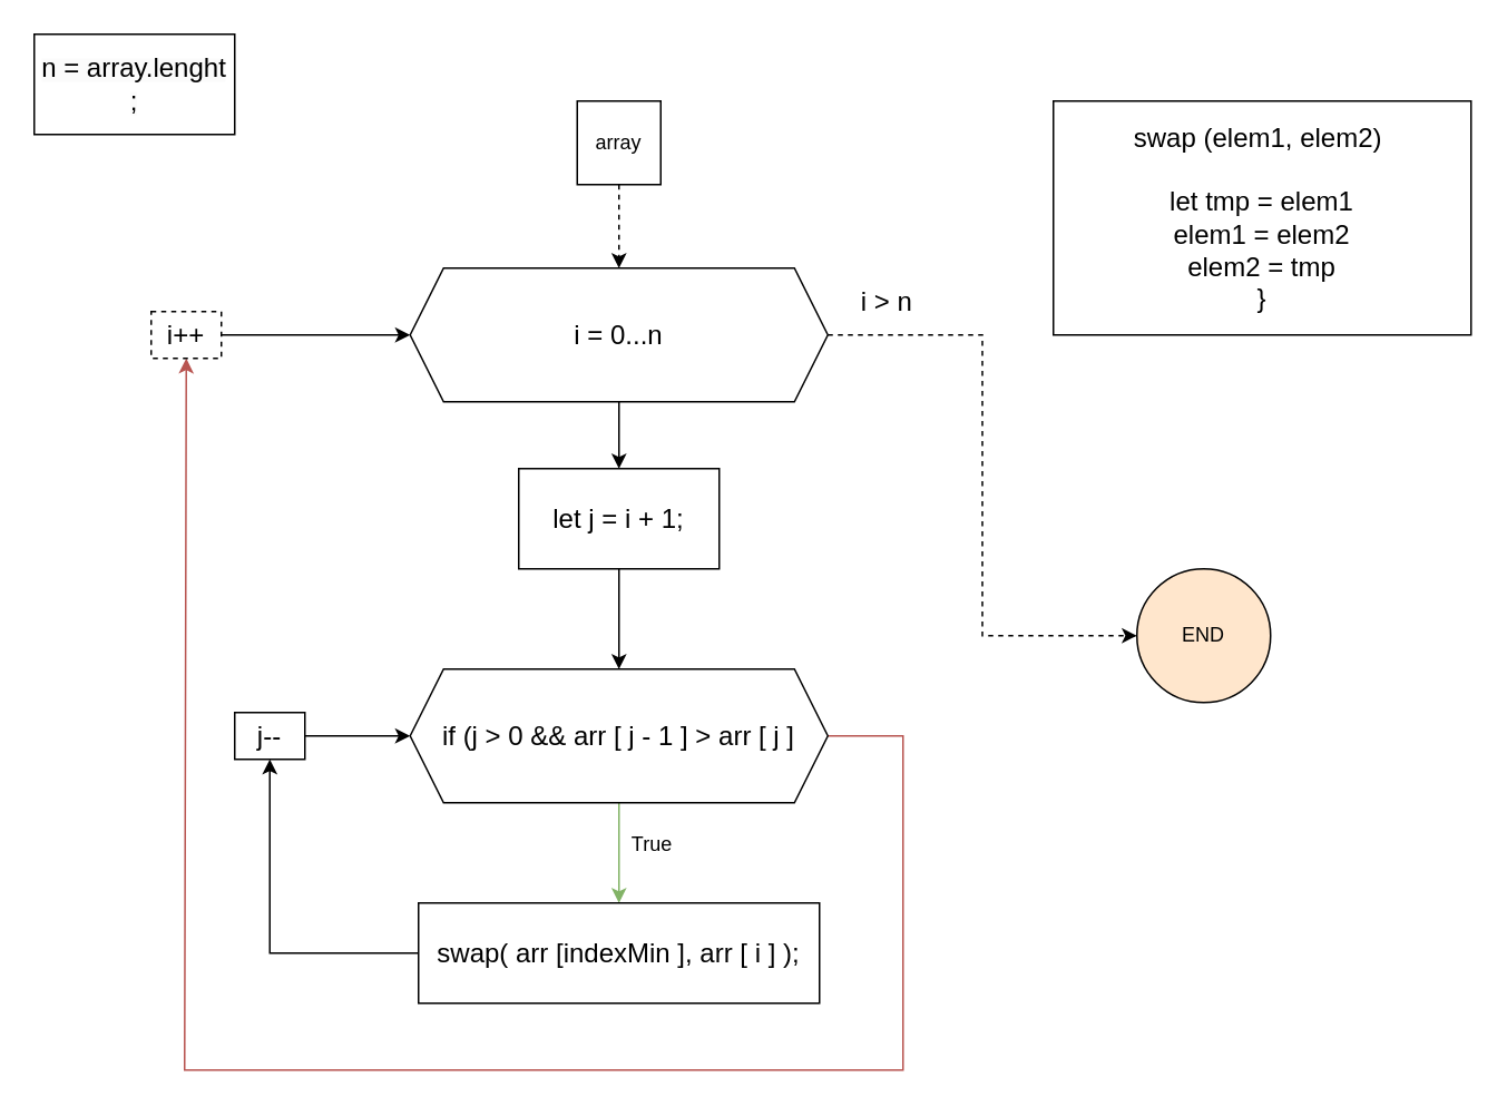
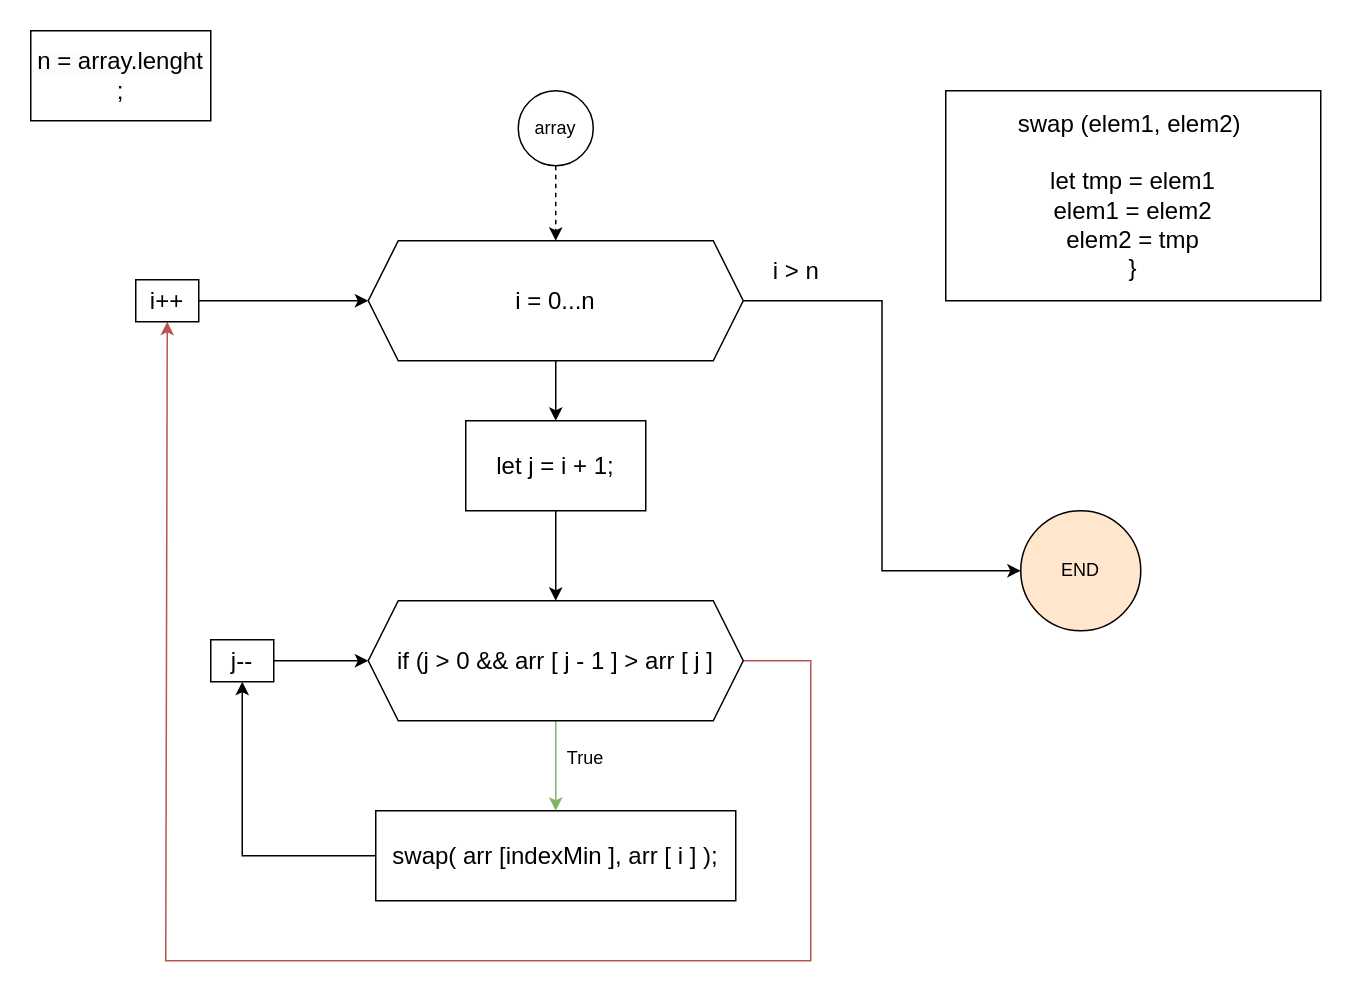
  <mxCell id="0" />
  <mxCell id="1" parent="0" />
  <mxCell id="2" value="" style="edgeStyle=orthogonalEdgeStyle;rounded=0;orthogonalLoop=1;jettySize=auto;html=1;dashed=1;" edge="1" parent="1" source="3" target="7"><mxGeometry relative="1" as="geometry" /></mxCell>
- <mxCell id="3" value="array" style="whiteSpace=wrap;html=1;aspect=fixed;strokeWidth=1;labelBackgroundColor=none;rounded=0;" vertex="1" parent="1"><mxGeometry x="345" y="60" width="50" height="50" as="geometry" /></mxCell>
+ <mxCell id="3" value="array" style="ellipse;whiteSpace=wrap;html=1;aspect=fixed;strokeWidth=1;labelBackgroundColor=none;" vertex="1" parent="1"><mxGeometry x="345" y="60" width="50" height="50" as="geometry" /></mxCell>
  <mxCell id="4" value="&lt;span style=&quot;color: rgb(0, 0, 0); font-family: Helvetica; font-style: normal; font-variant-ligatures: normal; font-variant-caps: normal; font-weight: 400; letter-spacing: normal; orphans: 2; text-align: center; text-indent: 0px; text-transform: none; widows: 2; word-spacing: 0px; -webkit-text-stroke-width: 0px; background-color: rgb(251, 251, 251); text-decoration-thickness: initial; text-decoration-style: initial; text-decoration-color: initial; float: none; display: inline !important;&quot;&gt;&lt;font style=&quot;font-size: 16px;&quot;&gt;n = array.lenght ;&lt;/font&gt;&lt;/span&gt;" style="rounded=0;whiteSpace=wrap;html=1;" vertex="1" parent="1"><mxGeometry width="120" height="60" as="geometry" x="20" y="20" /></mxCell>
  <mxCell id="5" value="" style="edgeStyle=orthogonalEdgeStyle;rounded=0;orthogonalLoop=1;jettySize=auto;html=1;" edge="1" parent="1" source="7" target="9"><mxGeometry relative="1" as="geometry" /></mxCell>
- <mxCell id="6" style="edgeStyle=orthogonalEdgeStyle;rounded=0;orthogonalLoop=1;jettySize=auto;html=1;entryX=0;entryY=0.5;entryDx=0;entryDy=0;fontSize=16;dashed=1;" edge="1" parent="1" source="7" target="21"><mxGeometry relative="1" as="geometry" /></mxCell>
+ <mxCell id="6" style="edgeStyle=orthogonalEdgeStyle;rounded=0;orthogonalLoop=1;jettySize=auto;html=1;entryX=0;entryY=0.5;entryDx=0;entryDy=0;fontSize=16;" edge="1" parent="1" source="7" target="21"><mxGeometry relative="1" as="geometry" /></mxCell>
  <mxCell id="7" value="&lt;font style=&quot;font-size: 16px;&quot;&gt;i = 0...n&lt;/font&gt;" style="shape=hexagon;perimeter=hexagonPerimeter2;whiteSpace=wrap;html=1;fixedSize=1;strokeWidth=1;labelBackgroundColor=none;" vertex="1" parent="1"><mxGeometry x="245" y="160" width="250" height="80" as="geometry" /></mxCell>
  <mxCell id="8" value="" style="edgeStyle=orthogonalEdgeStyle;rounded=0;orthogonalLoop=1;jettySize=auto;html=1;" edge="1" parent="1" source="9" target="12"><mxGeometry relative="1" as="geometry" /></mxCell>
  <mxCell id="9" value="&lt;font style=&quot;font-size: 16px;&quot;&gt;let j = i + 1;&lt;/font&gt;" style="rounded=0;whiteSpace=wrap;html=1;" vertex="1" parent="1"><mxGeometry x="310" y="280" width="120" height="60" as="geometry" /></mxCell>
  <mxCell id="10" value="" style="edgeStyle=orthogonalEdgeStyle;rounded=0;orthogonalLoop=1;jettySize=auto;html=1;fontSize=16;fillColor=#d5e8d4;strokeColor=#82b366;" edge="1" parent="1" source="12" target="15"><mxGeometry relative="1" as="geometry" /></mxCell>
  <mxCell id="11" style="edgeStyle=orthogonalEdgeStyle;rounded=0;orthogonalLoop=1;jettySize=auto;html=1;fontSize=16;exitX=1;exitY=0.5;exitDx=0;exitDy=0;entryX=0.5;entryY=1;entryDx=0;entryDy=0;fillColor=#f8cecc;strokeColor=#b85450;" edge="1" parent="1" source="12" target="17"><mxGeometry relative="1" as="geometry"><mxPoint x="90" y="610" as="targetPoint" /><Array as="points"><mxPoint x="540" y="440" /><mxPoint x="540" y="640" /><mxPoint x="110" y="640" /></Array></mxGeometry></mxCell>
  <mxCell id="12" value="&lt;font style=&quot;font-size: 16px;&quot;&gt;if (j &amp;gt; 0 &amp;amp;&amp;amp; arr [ j - 1 ] &amp;gt; arr [ j ]&lt;/font&gt;" style="shape=hexagon;perimeter=hexagonPerimeter2;whiteSpace=wrap;html=1;fixedSize=1;strokeWidth=1;labelBackgroundColor=none;" vertex="1" parent="1"><mxGeometry x="245" y="400" width="250" height="80" as="geometry" /></mxCell>
  <mxCell id="13" value="&lt;font style=&quot;font-size: 16px;&quot;&gt;swap (elem1, elem2)&amp;nbsp;&lt;br&gt;&lt;br&gt;let tmp = elem1&lt;br&gt;elem1 = elem2&lt;br&gt;elem2 = tmp&lt;br&gt;}&lt;br&gt;&lt;/font&gt;" style="rounded=0;whiteSpace=wrap;html=1;" vertex="1" parent="1"><mxGeometry x="630" y="60" width="250" height="140" as="geometry" /></mxCell>
  <mxCell id="14" style="edgeStyle=orthogonalEdgeStyle;rounded=0;orthogonalLoop=1;jettySize=auto;html=1;fontSize=16;entryX=0.5;entryY=1;entryDx=0;entryDy=0;" edge="1" parent="1" source="15" target="19"><mxGeometry relative="1" as="geometry"><mxPoint x="110" y="370" as="targetPoint" /></mxGeometry></mxCell>
  <mxCell id="15" value="&lt;font style=&quot;font-size: 16px;&quot;&gt;swap( arr [indexMin ], arr [ i ] );&lt;/font&gt;" style="rounded=0;whiteSpace=wrap;html=1;" vertex="1" parent="1"><mxGeometry x="250" y="540" width="240" height="60" as="geometry" /></mxCell>
  <mxCell id="16" value="" style="edgeStyle=orthogonalEdgeStyle;rounded=0;orthogonalLoop=1;jettySize=auto;html=1;fontSize=16;" edge="1" parent="1" source="17" target="7"><mxGeometry relative="1" as="geometry" /></mxCell>
- <mxCell id="17" value="&lt;font style=&quot;font-size: 16px;&quot;&gt;i++&lt;/font&gt;" style="rounded=0;whiteSpace=wrap;html=1;dashed=1;" vertex="1" parent="1"><mxGeometry x="90" y="186" width="42" height="28" as="geometry" /></mxCell>
+ <mxCell id="17" value="&lt;font style=&quot;font-size: 16px;&quot;&gt;i++&lt;/font&gt;" style="rounded=0;whiteSpace=wrap;html=1;" vertex="1" parent="1"><mxGeometry x="90" y="186" width="42" height="28" as="geometry" /></mxCell>
  <mxCell id="18" value="" style="edgeStyle=orthogonalEdgeStyle;rounded=0;orthogonalLoop=1;jettySize=auto;html=1;fontSize=16;" edge="1" parent="1" source="19" target="12"><mxGeometry relative="1" as="geometry" /></mxCell>
  <mxCell id="19" value="&lt;span style=&quot;font-size: 16px;&quot;&gt;j--&lt;/span&gt;" style="rounded=0;whiteSpace=wrap;html=1;" vertex="1" parent="1"><mxGeometry x="140" y="426" width="42" height="28" as="geometry" /></mxCell>
  <mxCell id="20" value="True" style="text;html=1;strokeColor=none;fillColor=none;align=center;verticalAlign=middle;whiteSpace=wrap;rounded=0;" vertex="1" parent="1"><mxGeometry x="360" y="490" width="60" height="30" as="geometry" /></mxCell>
  <mxCell id="21" value="END" style="ellipse;whiteSpace=wrap;html=1;aspect=fixed;fillColor=#ffe6cc;" vertex="1" parent="1"><mxGeometry x="680" y="340" width="80" height="80" as="geometry" /></mxCell>
  <mxCell id="22" value="i &amp;gt; n" style="text;html=1;align=center;verticalAlign=middle;resizable=0;points=[];autosize=1;strokeColor=none;fillColor=none;fontSize=16;" vertex="1" parent="1"><mxGeometry x="505" y="165" width="50" height="30" as="geometry" /></mxCell>
